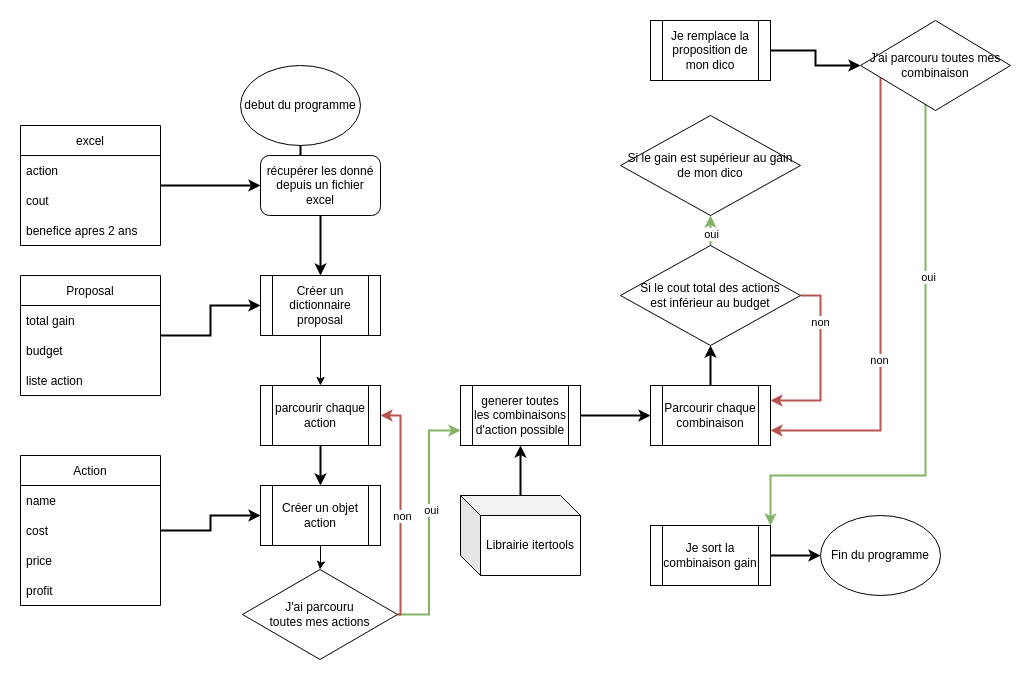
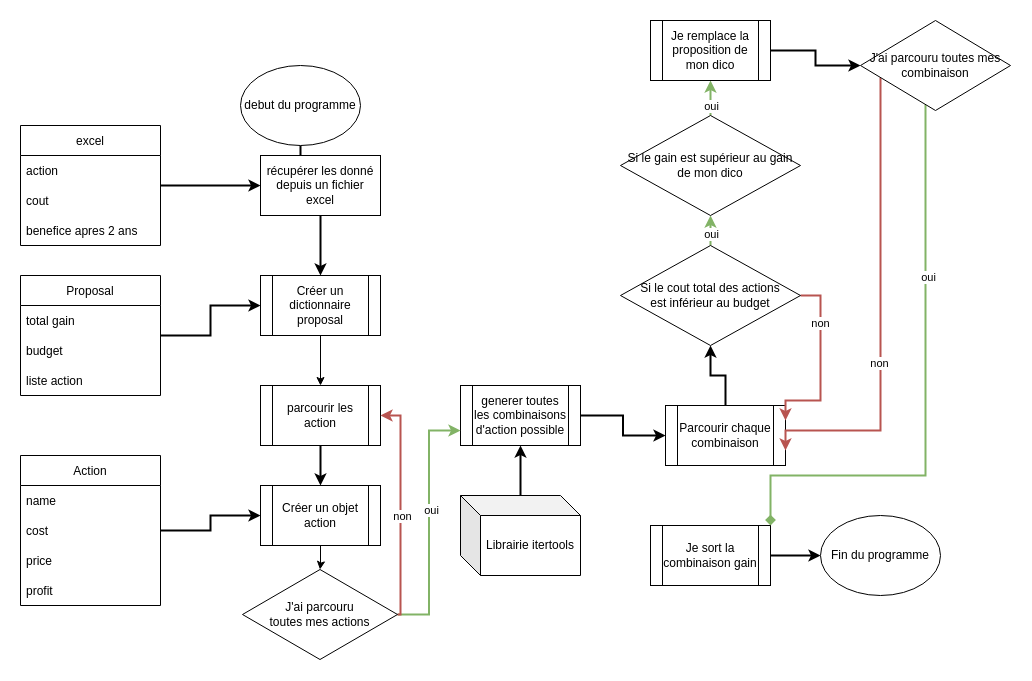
  <mxCell id="0" />
  <mxCell id="1" parent="0" />
  <mxCell id="2" style="edgeStyle=orthogonalEdgeStyle;rounded=0;orthogonalLoop=1;jettySize=auto;html=1;entryX=0.5;entryY=0;entryDx=0;entryDy=0;strokeWidth=2;" parent="1" source="3" target="5" edge="1"><mxGeometry relative="1" as="geometry" /></mxCell>
  <mxCell id="3" value="debut du programme" style="ellipse;whiteSpace=wrap;html=1;" parent="1" vertex="1"><mxGeometry x="240" y="65" width="120" height="80" as="geometry" /></mxCell>
  <mxCell id="4" style="edgeStyle=orthogonalEdgeStyle;rounded=0;orthogonalLoop=1;jettySize=auto;html=1;entryX=0.5;entryY=0;entryDx=0;entryDy=0;strokeWidth=2;" parent="1" source="5" edge="1"><mxGeometry relative="1" as="geometry"><mxPoint x="320" y="275" as="targetPoint" /></mxGeometry></mxCell>
- <mxCell id="5" value="récupérer les donné depuis un fichier excel" style="whiteSpace=wrap;html=1;rounded=1;" parent="1" vertex="1"><mxGeometry x="260" y="155" width="120" height="60" as="geometry" /></mxCell>
+ <mxCell id="5" value="récupérer les donné depuis un fichier excel" style="rounded=0;whiteSpace=wrap;html=1;" parent="1" vertex="1"><mxGeometry x="260" y="155" width="120" height="60" as="geometry" /></mxCell>
  <mxCell id="6" style="edgeStyle=orthogonalEdgeStyle;rounded=0;orthogonalLoop=1;jettySize=auto;html=1;entryX=0;entryY=0.5;entryDx=0;entryDy=0;strokeWidth=2;" parent="1" source="7" target="5" edge="1"><mxGeometry relative="1" as="geometry" /></mxCell>
  <mxCell id="7" value="excel" style="swimlane;fontStyle=0;childLayout=stackLayout;horizontal=1;startSize=30;horizontalStack=0;resizeParent=1;resizeParentMax=0;resizeLast=0;collapsible=1;marginBottom=0;" parent="1" vertex="1"><mxGeometry x="20" y="125" width="140" height="120" as="geometry" /></mxCell>
  <mxCell id="8" value="action" style="text;strokeColor=none;fillColor=none;align=left;verticalAlign=middle;spacingLeft=4;spacingRight=4;overflow=hidden;points=[[0,0.5],[1,0.5]];portConstraint=eastwest;rotatable=0;" parent="7" vertex="1"><mxGeometry y="30" width="140" height="30" as="geometry" /></mxCell>
  <mxCell id="9" value="cout" style="text;strokeColor=none;fillColor=none;align=left;verticalAlign=middle;spacingLeft=4;spacingRight=4;overflow=hidden;points=[[0,0.5],[1,0.5]];portConstraint=eastwest;rotatable=0;" parent="7" vertex="1"><mxGeometry y="60" width="140" height="30" as="geometry" /></mxCell>
  <mxCell id="10" value="benefice apres 2 ans" style="text;strokeColor=none;fillColor=none;align=left;verticalAlign=middle;spacingLeft=4;spacingRight=4;overflow=hidden;points=[[0,0.5],[1,0.5]];portConstraint=eastwest;rotatable=0;" parent="7" vertex="1"><mxGeometry y="90" width="140" height="30" as="geometry" /></mxCell>
  <mxCell id="11" style="edgeStyle=orthogonalEdgeStyle;rounded=0;orthogonalLoop=1;jettySize=auto;html=1;" parent="1" source="12" target="19" edge="1"><mxGeometry relative="1" as="geometry" /></mxCell>
  <mxCell id="12" value="Créer un dictionnaire proposal" style="shape=process;whiteSpace=wrap;html=1;backgroundOutline=1;" parent="1" vertex="1"><mxGeometry x="260" y="275" width="120" height="60" as="geometry" /></mxCell>
  <mxCell id="13" style="edgeStyle=orthogonalEdgeStyle;rounded=0;orthogonalLoop=1;jettySize=auto;html=1;entryX=0;entryY=0.5;entryDx=0;entryDy=0;strokeWidth=2;" parent="1" source="14" target="12" edge="1"><mxGeometry relative="1" as="geometry" /></mxCell>
  <mxCell id="14" value="Proposal" style="swimlane;fontStyle=0;childLayout=stackLayout;horizontal=1;startSize=30;horizontalStack=0;resizeParent=1;resizeParentMax=0;resizeLast=0;collapsible=1;marginBottom=0;" parent="1" vertex="1"><mxGeometry x="20" y="275" width="140" height="120" as="geometry" /></mxCell>
  <mxCell id="15" value="total gain" style="text;strokeColor=none;fillColor=none;align=left;verticalAlign=middle;spacingLeft=4;spacingRight=4;overflow=hidden;points=[[0,0.5],[1,0.5]];portConstraint=eastwest;rotatable=0;" parent="14" vertex="1"><mxGeometry y="30" width="140" height="30" as="geometry" /></mxCell>
  <mxCell id="16" value="budget" style="text;strokeColor=none;fillColor=none;align=left;verticalAlign=middle;spacingLeft=4;spacingRight=4;overflow=hidden;points=[[0,0.5],[1,0.5]];portConstraint=eastwest;rotatable=0;" parent="14" vertex="1"><mxGeometry y="60" width="140" height="30" as="geometry" /></mxCell>
  <mxCell id="17" value="liste action" style="text;strokeColor=none;fillColor=none;align=left;verticalAlign=middle;spacingLeft=4;spacingRight=4;overflow=hidden;points=[[0,0.5],[1,0.5]];portConstraint=eastwest;rotatable=0;" parent="14" vertex="1"><mxGeometry y="90" width="140" height="30" as="geometry" /></mxCell>
  <mxCell id="18" style="edgeStyle=orthogonalEdgeStyle;rounded=0;orthogonalLoop=1;jettySize=auto;html=1;entryX=0.5;entryY=0;entryDx=0;entryDy=0;strokeWidth=2;" parent="1" source="19" target="21" edge="1"><mxGeometry relative="1" as="geometry" /></mxCell>
- <mxCell id="19" value="parcourir chaque action" style="shape=process;whiteSpace=wrap;html=1;backgroundOutline=1;" parent="1" vertex="1"><mxGeometry x="260" y="385" width="120" height="60" as="geometry" /></mxCell>
+ <mxCell id="19" value="parcourir les action" style="shape=process;whiteSpace=wrap;html=1;backgroundOutline=1;" parent="1" vertex="1"><mxGeometry x="260" y="385" width="120" height="60" as="geometry" /></mxCell>
  <mxCell id="20" style="edgeStyle=orthogonalEdgeStyle;rounded=0;orthogonalLoop=1;jettySize=auto;html=1;entryX=0.5;entryY=0;entryDx=0;entryDy=0;" edge="1" parent="1" source="21" target="51"><mxGeometry relative="1" as="geometry" /></mxCell>
  <mxCell id="21" value="Créer un objet action" style="shape=process;whiteSpace=wrap;html=1;backgroundOutline=1;" parent="1" vertex="1"><mxGeometry x="260" y="485" width="120" height="60" as="geometry" /></mxCell>
  <mxCell id="22" style="edgeStyle=orthogonalEdgeStyle;rounded=0;orthogonalLoop=1;jettySize=auto;html=1;entryX=0;entryY=0.5;entryDx=0;entryDy=0;strokeWidth=2;" parent="1" source="23" target="21" edge="1"><mxGeometry relative="1" as="geometry" /></mxCell>
  <mxCell id="23" value="Action" style="swimlane;fontStyle=0;childLayout=stackLayout;horizontal=1;startSize=30;horizontalStack=0;resizeParent=1;resizeParentMax=0;resizeLast=0;collapsible=1;marginBottom=0;" parent="1" vertex="1"><mxGeometry x="20" y="455" width="140" height="150" as="geometry" /></mxCell>
  <mxCell id="24" value="name" style="text;strokeColor=none;fillColor=none;align=left;verticalAlign=middle;spacingLeft=4;spacingRight=4;overflow=hidden;points=[[0,0.5],[1,0.5]];portConstraint=eastwest;rotatable=0;" parent="23" vertex="1"><mxGeometry y="30" width="140" height="30" as="geometry" /></mxCell>
  <mxCell id="25" value="cost" style="text;strokeColor=none;fillColor=none;align=left;verticalAlign=middle;spacingLeft=4;spacingRight=4;overflow=hidden;points=[[0,0.5],[1,0.5]];portConstraint=eastwest;rotatable=0;" parent="23" vertex="1"><mxGeometry y="60" width="140" height="30" as="geometry" /></mxCell>
  <mxCell id="26" value="price" style="text;strokeColor=none;fillColor=none;align=left;verticalAlign=middle;spacingLeft=4;spacingRight=4;overflow=hidden;points=[[0,0.5],[1,0.5]];portConstraint=eastwest;rotatable=0;" parent="23" vertex="1"><mxGeometry y="90" width="140" height="30" as="geometry" /></mxCell>
  <mxCell id="27" value="profit" style="text;strokeColor=none;fillColor=none;align=left;verticalAlign=middle;spacingLeft=4;spacingRight=4;overflow=hidden;points=[[0,0.5],[1,0.5]];portConstraint=eastwest;rotatable=0;" parent="23" vertex="1"><mxGeometry y="120" width="140" height="30" as="geometry" /></mxCell>
  <mxCell id="28" style="edgeStyle=orthogonalEdgeStyle;rounded=0;orthogonalLoop=1;jettySize=auto;html=1;entryX=0;entryY=0.5;entryDx=0;entryDy=0;strokeWidth=2;" parent="1" source="29" target="33" edge="1"><mxGeometry relative="1" as="geometry" /></mxCell>
  <mxCell id="29" value="generer toutes les combinaisons d'action possible" style="shape=process;whiteSpace=wrap;html=1;backgroundOutline=1;" parent="1" vertex="1"><mxGeometry x="460" y="385" width="120" height="60" as="geometry" /></mxCell>
  <mxCell id="30" style="edgeStyle=orthogonalEdgeStyle;rounded=0;orthogonalLoop=1;jettySize=auto;html=1;entryX=0.5;entryY=1;entryDx=0;entryDy=0;strokeWidth=2;" parent="1" source="31" target="29" edge="1"><mxGeometry relative="1" as="geometry" /></mxCell>
  <mxCell id="31" value="Librairie itertools" style="shape=cube;whiteSpace=wrap;html=1;boundedLbl=1;backgroundOutline=1;darkOpacity=0.05;darkOpacity2=0.1;" parent="1" vertex="1"><mxGeometry x="460" y="495" width="120" height="80" as="geometry" /></mxCell>
  <mxCell id="32" style="edgeStyle=orthogonalEdgeStyle;rounded=0;orthogonalLoop=1;jettySize=auto;html=1;entryX=0.5;entryY=1;entryDx=0;entryDy=0;strokeWidth=2;" parent="1" source="33" target="38" edge="1"><mxGeometry relative="1" as="geometry" /></mxCell>
- <mxCell id="33" value="Parcourir chaque combinaison" style="shape=process;whiteSpace=wrap;html=1;backgroundOutline=1;" parent="1" vertex="1"><mxGeometry x="650" y="385" width="120" height="60" as="geometry" /></mxCell>
+ <mxCell id="33" value="Parcourir chaque combinaison" style="shape=process;whiteSpace=wrap;html=1;backgroundOutline=1;" parent="1" vertex="1"><mxGeometry x="665" y="405" width="120" height="60" as="geometry" /></mxCell>
  <mxCell id="34" style="edgeStyle=orthogonalEdgeStyle;rounded=0;orthogonalLoop=1;jettySize=auto;html=1;entryX=0.5;entryY=1;entryDx=0;entryDy=0;fontSize=12;fillColor=#d5e8d4;strokeColor=#82b366;strokeWidth=2;" parent="1" source="38" target="41" edge="1"><mxGeometry relative="1" as="geometry" /></mxCell>
  <mxCell id="35" value="oui" style="edgeLabel;html=1;align=center;verticalAlign=middle;resizable=0;points=[];" vertex="1" connectable="0" parent="34"><mxGeometry x="0.28" relative="1" as="geometry"><mxPoint as="offset" /></mxGeometry></mxCell>
  <mxCell id="36" style="edgeStyle=orthogonalEdgeStyle;rounded=0;orthogonalLoop=1;jettySize=auto;html=1;entryX=1;entryY=0.25;entryDx=0;entryDy=0;fontSize=12;fillColor=#f8cecc;strokeColor=#b85450;strokeWidth=2;" parent="1" source="38" target="33" edge="1"><mxGeometry relative="1" as="geometry"><Array as="points"><mxPoint x="820" y="295" /><mxPoint x="820" y="400" /></Array></mxGeometry></mxCell>
  <mxCell id="37" value="non" style="edgeLabel;html=1;align=center;verticalAlign=middle;resizable=0;points=[];" vertex="1" connectable="0" parent="36"><mxGeometry x="-0.474" y="-1" relative="1" as="geometry"><mxPoint as="offset" /></mxGeometry></mxCell>
  <mxCell id="38" value="&lt;font style=&quot;font-size: 12px&quot;&gt;Si le cout total des actions &lt;br&gt;est inférieur au budget&lt;/font&gt;" style="rhombus;whiteSpace=wrap;html=1;" parent="1" vertex="1"><mxGeometry x="620" y="245" width="180" height="100" as="geometry" /></mxCell>
+ <mxCell id="39" style="edgeStyle=orthogonalEdgeStyle;rounded=0;orthogonalLoop=1;jettySize=auto;html=1;entryX=0.5;entryY=1;entryDx=0;entryDy=0;fontSize=12;strokeWidth=2;fillColor=#d5e8d4;strokeColor=#82b366;" parent="1" source="41" target="43" edge="1"><mxGeometry relative="1" as="geometry" /></mxCell>
+ <mxCell id="40" value="oui" style="edgeLabel;html=1;align=center;verticalAlign=middle;resizable=0;points=[];" vertex="1" connectable="0" parent="39"><mxGeometry x="0.28" y="-1" relative="1" as="geometry"><mxPoint x="-1" y="9" as="offset" /></mxGeometry></mxCell>
  <mxCell id="41" value="&lt;font style=&quot;font-size: 12px&quot;&gt;Si le gain est supérieur au gain de mon dico&lt;/font&gt;" style="rhombus;whiteSpace=wrap;html=1;" parent="1" vertex="1"><mxGeometry x="620" y="115" width="180" height="100" as="geometry" /></mxCell>
  <mxCell id="42" style="edgeStyle=orthogonalEdgeStyle;rounded=0;orthogonalLoop=1;jettySize=auto;html=1;strokeWidth=2;" edge="1" parent="1" source="43" target="56"><mxGeometry relative="1" as="geometry" /></mxCell>
  <mxCell id="43" value="Je remplace la proposition de mon dico" style="shape=process;whiteSpace=wrap;html=1;backgroundOutline=1;fontSize=12;" parent="1" vertex="1"><mxGeometry x="650" y="20" width="120" height="60" as="geometry" /></mxCell>
  <mxCell id="44" style="edgeStyle=orthogonalEdgeStyle;rounded=0;orthogonalLoop=1;jettySize=auto;html=1;entryX=0;entryY=0.5;entryDx=0;entryDy=0;fontSize=12;strokeWidth=2;" parent="1" source="45" target="46" edge="1"><mxGeometry relative="1" as="geometry" /></mxCell>
  <mxCell id="45" value="Je sort la combinaison gain" style="shape=process;whiteSpace=wrap;html=1;backgroundOutline=1;fontSize=12;" parent="1" vertex="1"><mxGeometry x="650" y="525" width="120" height="60" as="geometry" /></mxCell>
  <mxCell id="46" value="Fin du programme" style="ellipse;whiteSpace=wrap;html=1;fontSize=12;" parent="1" vertex="1"><mxGeometry x="820" y="515" width="120" height="80" as="geometry" /></mxCell>
  <mxCell id="47" style="edgeStyle=orthogonalEdgeStyle;rounded=0;orthogonalLoop=1;jettySize=auto;html=1;entryX=0;entryY=0.75;entryDx=0;entryDy=0;strokeWidth=2;fillColor=#d5e8d4;strokeColor=#82b366;" edge="1" parent="1" source="51" target="29"><mxGeometry relative="1" as="geometry" /></mxCell>
  <mxCell id="48" value="oui" style="edgeLabel;html=1;align=center;verticalAlign=middle;resizable=0;points=[];" vertex="1" connectable="0" parent="47"><mxGeometry x="0.113" y="-1" relative="1" as="geometry"><mxPoint x="1" y="1" as="offset" /></mxGeometry></mxCell>
  <mxCell id="49" style="edgeStyle=orthogonalEdgeStyle;rounded=0;orthogonalLoop=1;jettySize=auto;html=1;entryX=1;entryY=0.5;entryDx=0;entryDy=0;strokeWidth=2;fillColor=#f8cecc;strokeColor=#b85450;" edge="1" parent="1" source="51" target="19"><mxGeometry relative="1" as="geometry"><Array as="points"><mxPoint x="400" y="614" /><mxPoint x="400" y="415" /></Array></mxGeometry></mxCell>
  <mxCell id="50" value="non" style="edgeLabel;html=1;align=center;verticalAlign=middle;resizable=0;points=[];" vertex="1" connectable="0" parent="49"><mxGeometry x="-0.081" y="-1" relative="1" as="geometry"><mxPoint as="offset" /></mxGeometry></mxCell>
  <mxCell id="51" value="J'ai parcouru &lt;br&gt;toutes mes actions" style="rhombus;whiteSpace=wrap;html=1;" vertex="1" parent="1"><mxGeometry x="242" y="569" width="155" height="90" as="geometry" /></mxCell>
- <mxCell id="52" style="edgeStyle=orthogonalEdgeStyle;rounded=0;orthogonalLoop=1;jettySize=auto;html=1;entryX=1;entryY=0;entryDx=0;entryDy=0;strokeWidth=2;fillColor=#d5e8d4;strokeColor=#82b366;" edge="1" parent="1" source="56" target="45"><mxGeometry relative="1" as="geometry"><Array as="points"><mxPoint x="925" y="475" /><mxPoint x="770" y="475" /></Array></mxGeometry></mxCell>
+ <mxCell id="52" style="edgeStyle=orthogonalEdgeStyle;rounded=0;orthogonalLoop=1;jettySize=auto;html=1;entryX=1;entryY=0;entryDx=0;entryDy=0;strokeWidth=2;fillColor=#d5e8d4;strokeColor=#82b366;endArrow=diamond;" edge="1" parent="1" source="56" target="45"><mxGeometry relative="1" as="geometry"><Array as="points"><mxPoint x="925" y="475" /><mxPoint x="770" y="475" /></Array></mxGeometry></mxCell>
  <mxCell id="53" value="oui" style="edgeLabel;html=1;align=center;verticalAlign=middle;resizable=0;points=[];" vertex="1" connectable="0" parent="52"><mxGeometry x="-0.403" y="2" relative="1" as="geometry"><mxPoint as="offset" /></mxGeometry></mxCell>
  <mxCell id="54" style="edgeStyle=orthogonalEdgeStyle;rounded=0;orthogonalLoop=1;jettySize=auto;html=1;entryX=1;entryY=0.75;entryDx=0;entryDy=0;strokeWidth=2;fillColor=#f8cecc;strokeColor=#b85450;" edge="1" parent="1" source="56" target="33"><mxGeometry relative="1" as="geometry"><Array as="points"><mxPoint x="880" y="430" /></Array></mxGeometry></mxCell>
  <mxCell id="55" value="non" style="edgeLabel;html=1;align=center;verticalAlign=middle;resizable=0;points=[];" vertex="1" connectable="0" parent="54"><mxGeometry x="0.218" y="-2" relative="1" as="geometry"><mxPoint as="offset" /></mxGeometry></mxCell>
  <mxCell id="56" value="J'ai parcouru toutes mes combinaison" style="rhombus;whiteSpace=wrap;html=1;" vertex="1" parent="1"><mxGeometry x="860" y="20" width="150" height="90" as="geometry" /></mxCell>
